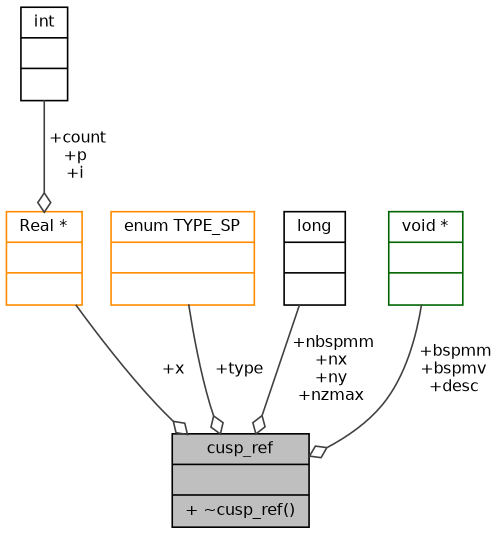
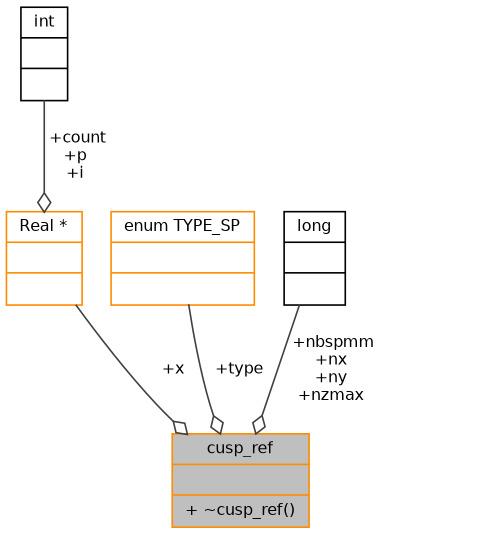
  digraph {
    node [color=black fontname=Helvetica fontsize=10 shape=record]
    edge [arrowhead=odiamond color=grey25 fontname=Helvetica fontsize=10 labelfontname=Helvetica labelfontsize=10 style=solid]
-   n1 [fillcolor=grey75 fontcolor=black height=0.2 label="{cusp_ref\n||+ ~cusp_ref()\l}" style=filled width=0.4]
+   n1 [color=darkorange fillcolor=grey75 fontcolor=black height=0.2 label="{cusp_ref\n||+ ~cusp_ref()\l}" style=filled width=0.4]
    n2 [color=darkorange height=0.2 label="{Real *\n||}" width=0.4]
    n3 [height=0.2 label="{int\n||}" width=0.4]
    n4 [color=darkorange height=0.2 label="{enum TYPE_SP\n||}" width=0.4]
    n5 [height=0.2 label="{long\n||}" width=0.4]
-   n6 [color=darkgreen height=0.2 label="{void *\n||}" width=0.4]
    n2 -> n1 [label=" +x"]
    n3 -> n2 [label=" +count\n+p\n+i"]
    n4 -> n1 [label=" +type"]
    n5 -> n1 [label=" +nbspmm\n+nx\n+ny\n+nzmax"]
-   n6 -> n1 [label=" +bspmm\n+bspmv\n+desc"]
  }
